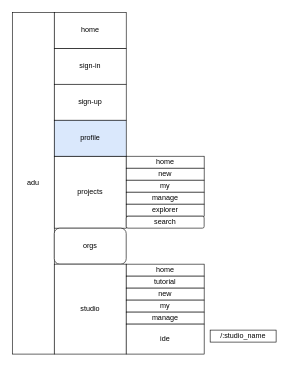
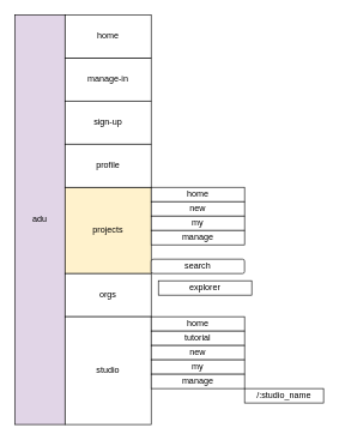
  <mxCell id="0" />
  <mxCell id="1" parent="0" />
- <mxCell id="2" value="adu" style="rounded=0;whiteSpace=wrap;html=1;" parent="1" vertex="1"><mxGeometry x="20" y="20" width="70" height="570" as="geometry" /></mxCell>
- <mxCell id="3" value="sign-in" style="rounded=0;whiteSpace=wrap;html=1;" parent="1" vertex="1"><mxGeometry x="90" y="80" width="120" height="60" as="geometry" /></mxCell>
+ <mxCell id="2" value="adu" style="rounded=0;whiteSpace=wrap;html=1;fillColor=#e1d5e7;" parent="1" vertex="1"><mxGeometry x="20" y="20" width="70" height="570" as="geometry" /></mxCell>
+ <mxCell id="3" value="manage-in" style="rounded=0;whiteSpace=wrap;html=1;" parent="1" vertex="1"><mxGeometry x="90" y="80" width="120" height="60" as="geometry" /></mxCell>
  <mxCell id="4" value="sign-up&lt;span style=&quot;color: rgba(0 , 0 , 0 , 0) ; font-family: monospace ; font-size: 0px&quot;&gt;%3CmxGraphModel%3E%3Croot%3E%3CmxCell%20id%3D%220%22%2F%3E%3CmxCell%20id%3D%221%22%20parent%3D%220%22%2F%3E%3CmxCell%20id%3D%222%22%20value%3D%22sign-in%22%20style%3D%22rounded%3D0%3BwhiteSpace%3Dwrap%3Bhtml%3D1%3B%22%20vertex%3D%221%22%20parent%3D%221%22%3E%3CmxGeometry%20x%3D%2230%22%20y%3D%22180%22%20width%3D%22120%22%20height%3D%2260%22%20as%3D%22geometry%22%2F%3E%3C%2FmxCell%3E%3C%2Froot%3E%3C%2FmxGraphModel%3E&lt;/span&gt;" style="rounded=0;whiteSpace=wrap;html=1;" parent="1" vertex="1"><mxGeometry x="90" y="140" width="120" height="60" as="geometry" /></mxCell>
- <mxCell id="5" value="projects" style="rounded=0;whiteSpace=wrap;html=1;" parent="1" vertex="1"><mxGeometry x="90" y="260" width="120" height="120" as="geometry" /></mxCell>
- <mxCell id="6" value="orgs" style="whiteSpace=wrap;html=1;rounded=1;" parent="1" vertex="1"><mxGeometry x="90" y="380" width="120" height="60" as="geometry" /></mxCell>
+ <mxCell id="5" value="projects" style="rounded=0;whiteSpace=wrap;html=1;fillColor=#fff2cc;" parent="1" vertex="1"><mxGeometry x="90" y="260" width="120" height="120" as="geometry" /></mxCell>
+ <mxCell id="6" value="orgs" style="rounded=0;whiteSpace=wrap;html=1;" parent="1" vertex="1"><mxGeometry x="90" y="380" width="120" height="60" as="geometry" /></mxCell>
  <mxCell id="7" value="studio&lt;span style=&quot;color: rgba(0 , 0 , 0 , 0) ; font-family: monospace ; font-size: 0px&quot;&gt;%3CmxGraphModel%3E%3Croot%3E%3CmxCell%20id%3D%220%22%2F%3E%3CmxCell%20id%3D%221%22%20parent%3D%220%22%2F%3E%3CmxCell%20id%3D%222%22%20value%3D%22orgs%22%20style%3D%22rounded%3D0%3BwhiteSpace%3Dwrap%3Bhtml%3D1%3B%22%20vertex%3D%221%22%20parent%3D%221%22%3E%3CmxGeometry%20x%3D%22390%22%20y%3D%22180%22%20width%3D%22120%22%20height%3D%2260%22%20as%3D%22geometry%22%2F%3E%3C%2FmxCell%3E%3C%2Froot%3E%3C%2FmxGraphModel%3E&lt;/span&gt;" style="rounded=0;whiteSpace=wrap;html=1;" parent="1" vertex="1"><mxGeometry x="90" y="440" width="120" height="150" as="geometry" /></mxCell>
- <mxCell id="8" value="profile" style="rounded=0;whiteSpace=wrap;html=1;fillColor=#dae8fc;" parent="1" vertex="1"><mxGeometry x="90" y="200" width="120" height="60" as="geometry" /></mxCell>
+ <mxCell id="8" value="profile" style="rounded=0;whiteSpace=wrap;html=1;" parent="1" vertex="1"><mxGeometry x="90" y="200" width="120" height="60" as="geometry" /></mxCell>
  <mxCell id="9" value="home" style="rounded=0;whiteSpace=wrap;html=1;" parent="1" vertex="1"><mxGeometry x="210" y="260" width="130" height="20" as="geometry" /></mxCell>
  <mxCell id="10" value="new" style="rounded=0;whiteSpace=wrap;html=1;" parent="1" vertex="1"><mxGeometry x="210" y="280" width="130" height="20" as="geometry" /></mxCell>
  <mxCell id="11" value="home" style="rounded=0;whiteSpace=wrap;html=1;" parent="1" vertex="1"><mxGeometry x="90" y="20" width="120" height="60" as="geometry" /></mxCell>
  <mxCell id="12" value="my" style="rounded=0;whiteSpace=wrap;html=1;" parent="1" vertex="1"><mxGeometry x="210" y="300" width="130" height="20" as="geometry" /></mxCell>
  <mxCell id="13" value="manage" style="rounded=0;whiteSpace=wrap;html=1;" parent="1" vertex="1"><mxGeometry x="210" y="320" width="130" height="20" as="geometry" /></mxCell>
- <mxCell id="14" value="explorer" style="rounded=0;whiteSpace=wrap;html=1;" parent="1" vertex="1"><mxGeometry x="210" y="340" width="130" height="20" as="geometry" /></mxCell>
+ <mxCell id="14" value="explorer" style="rounded=0;whiteSpace=wrap;html=1;" parent="1" vertex="1"><mxGeometry x="220" y="390" width="130" height="20" as="geometry" /></mxCell>
  <mxCell id="15" value="search" style="whiteSpace=wrap;html=1;rounded=1;" parent="1" vertex="1"><mxGeometry x="210" y="360" width="130" height="20" as="geometry" /></mxCell>
  <mxCell id="16" value="home" style="rounded=0;whiteSpace=wrap;html=1;" parent="1" vertex="1"><mxGeometry x="210" y="440" width="130" height="20" as="geometry" /></mxCell>
  <mxCell id="17" value="tutorial&lt;span style=&quot;color: rgba(0 , 0 , 0 , 0) ; font-family: monospace ; font-size: 0px&quot;&gt;%3CmxGraphModel%3E%3Croot%3E%3CmxCell%20id%3D%220%22%2F%3E%3CmxCell%20id%3D%221%22%20parent%3D%220%22%2F%3E%3CmxCell%20id%3D%222%22%20value%3D%22home%22%20style%3D%22rounded%3D0%3BwhiteSpace%3Dwrap%3Bhtml%3D1%3B%22%20vertex%3D%221%22%20parent%3D%221%22%3E%3CmxGeometry%20x%3D%22260%22%20y%3D%22510%22%20width%3D%22130%22%20height%3D%2220%22%20as%3D%22geometry%22%2F%3E%3C%2FmxCell%3E%3C%2Froot%3E%3C%2FmxGraphModel%3E&lt;/span&gt;" style="rounded=0;whiteSpace=wrap;html=1;" parent="1" vertex="1"><mxGeometry x="210" y="460" width="130" height="20" as="geometry" /></mxCell>
  <mxCell id="18" value="new" style="rounded=0;whiteSpace=wrap;html=1;" parent="1" vertex="1"><mxGeometry x="210" y="480" width="130" height="20" as="geometry" /></mxCell>
  <mxCell id="19" value="my" style="rounded=0;whiteSpace=wrap;html=1;" parent="1" vertex="1"><mxGeometry x="210" y="500" width="130" height="20" as="geometry" /></mxCell>
  <mxCell id="20" value="manage" style="rounded=0;whiteSpace=wrap;html=1;" parent="1" vertex="1"><mxGeometry x="210" y="520" width="130" height="20" as="geometry" /></mxCell>
- <mxCell id="21" value="ide" style="rounded=0;whiteSpace=wrap;html=1;" parent="1" vertex="1"><mxGeometry x="210" y="540" width="130" height="50" as="geometry" /></mxCell>
- <mxCell id="22" value="/:studio_name" style="rounded=0;whiteSpace=wrap;html=1;" parent="1" vertex="1"><mxGeometry x="350" y="550" width="110" height="20" as="geometry" /></mxCell>
+ <mxCell id="22" value="/:studio_name" style="rounded=0;whiteSpace=wrap;html=1;" parent="1" vertex="1"><mxGeometry x="340" y="540" width="110" height="20" as="geometry" /></mxCell>
